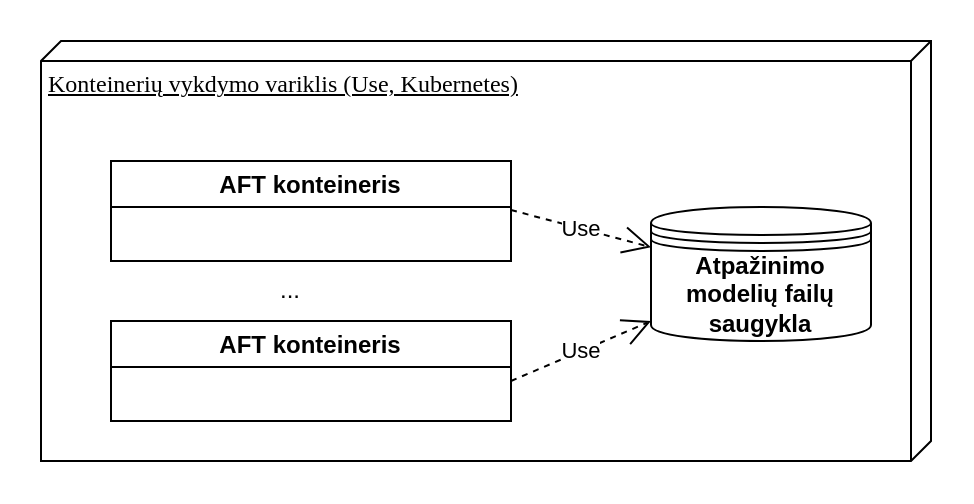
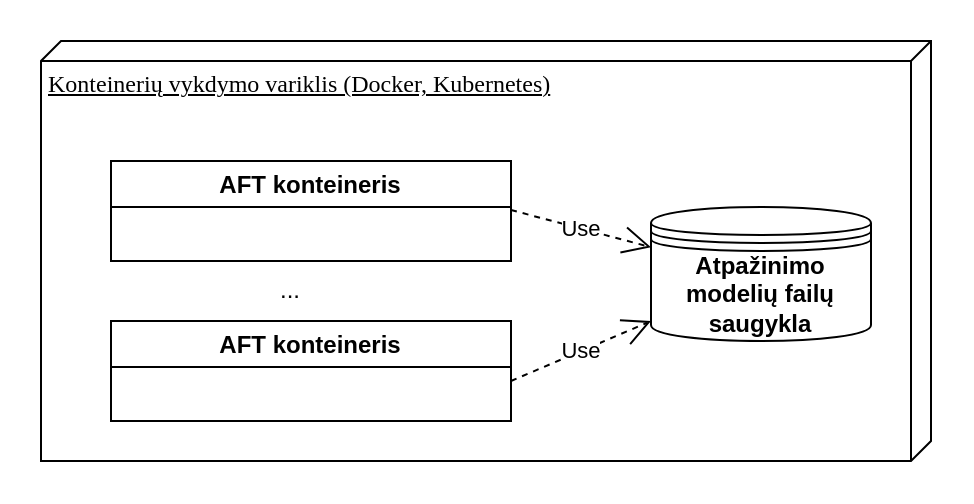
  <mxCell id="0" />
  <mxCell id="1" parent="0" />
- <mxCell id="2" value="Konteinerių vykdymo variklis (Use, Kubernetes)" style="verticalAlign=top;align=left;spacingTop=8;spacingLeft=2;spacingRight=12;shape=cube;size=10;direction=south;fontStyle=4;html=1;rounded=0;shadow=0;comic=0;labelBackgroundColor=none;strokeColor=#000000;strokeWidth=1;fillColor=#ffffff;fontFamily=Verdana;fontSize=12;fontColor=#000000;" parent="1" vertex="1"><mxGeometry x="20" y="20" width="445" height="210" as="geometry" /></mxCell>
+ <mxCell id="2" value="Konteinerių vykdymo variklis (Docker, Kubernetes)" style="verticalAlign=top;align=left;spacingTop=8;spacingLeft=2;spacingRight=12;shape=cube;size=10;direction=south;fontStyle=4;html=1;rounded=0;shadow=0;comic=0;labelBackgroundColor=none;strokeColor=#000000;strokeWidth=1;fillColor=#ffffff;fontFamily=Verdana;fontSize=12;fontColor=#000000;" parent="1" vertex="1"><mxGeometry x="20" y="20" width="445" height="210" as="geometry" /></mxCell>
  <mxCell id="3" value="&lt;b&gt;Atpažinimo modelių failų saugykla&lt;/b&gt;" style="shape=datastore;whiteSpace=wrap;html=1;" parent="1" vertex="1"><mxGeometry x="325" y="103" width="110" height="67" as="geometry" /></mxCell>
  <mxCell id="4" value="AFT konteineris" style="swimlane;" parent="1" vertex="1"><mxGeometry x="55" y="80" width="200" height="50" as="geometry" /></mxCell>
  <mxCell id="5" value="AFT konteineris" style="swimlane;" parent="1" vertex="1"><mxGeometry x="55" y="160" width="200" height="50" as="geometry" /></mxCell>
  <mxCell id="6" value="..." style="text;html=1;strokeColor=none;fillColor=none;align=center;verticalAlign=middle;whiteSpace=wrap;rounded=0;" parent="1" vertex="1"><mxGeometry x="125" y="135" width="40" height="20" as="geometry" /></mxCell>
  <mxCell id="7" value="Use" style="endArrow=open;endSize=12;dashed=1;html=1;entryX=0;entryY=0.3;entryDx=0;entryDy=0;" parent="1" target="3" edge="1"><mxGeometry width="160" relative="1" as="geometry"><mxPoint x="255" y="104.5" as="sourcePoint" /><mxPoint x="415" y="104.5" as="targetPoint" /></mxGeometry></mxCell>
  <mxCell id="8" value="Use" style="endArrow=open;endSize=12;dashed=1;html=1;" parent="1" target="3" edge="1"><mxGeometry width="160" relative="1" as="geometry"><mxPoint x="255" y="190" as="sourcePoint" /><mxPoint x="415" y="190" as="targetPoint" /></mxGeometry></mxCell>
